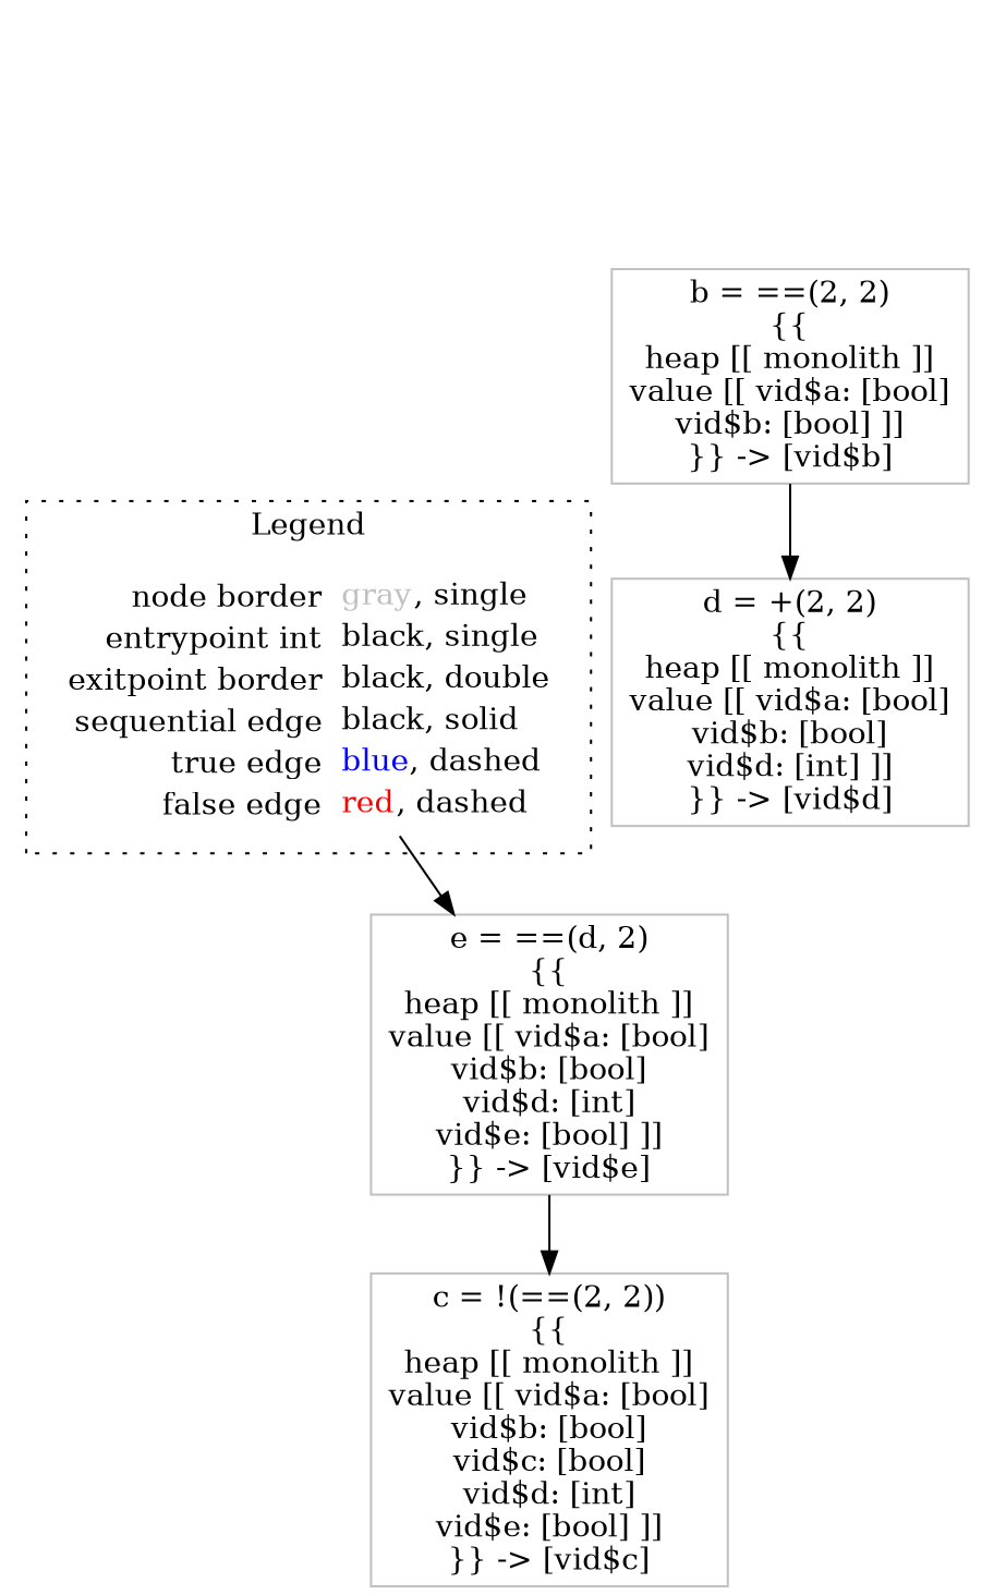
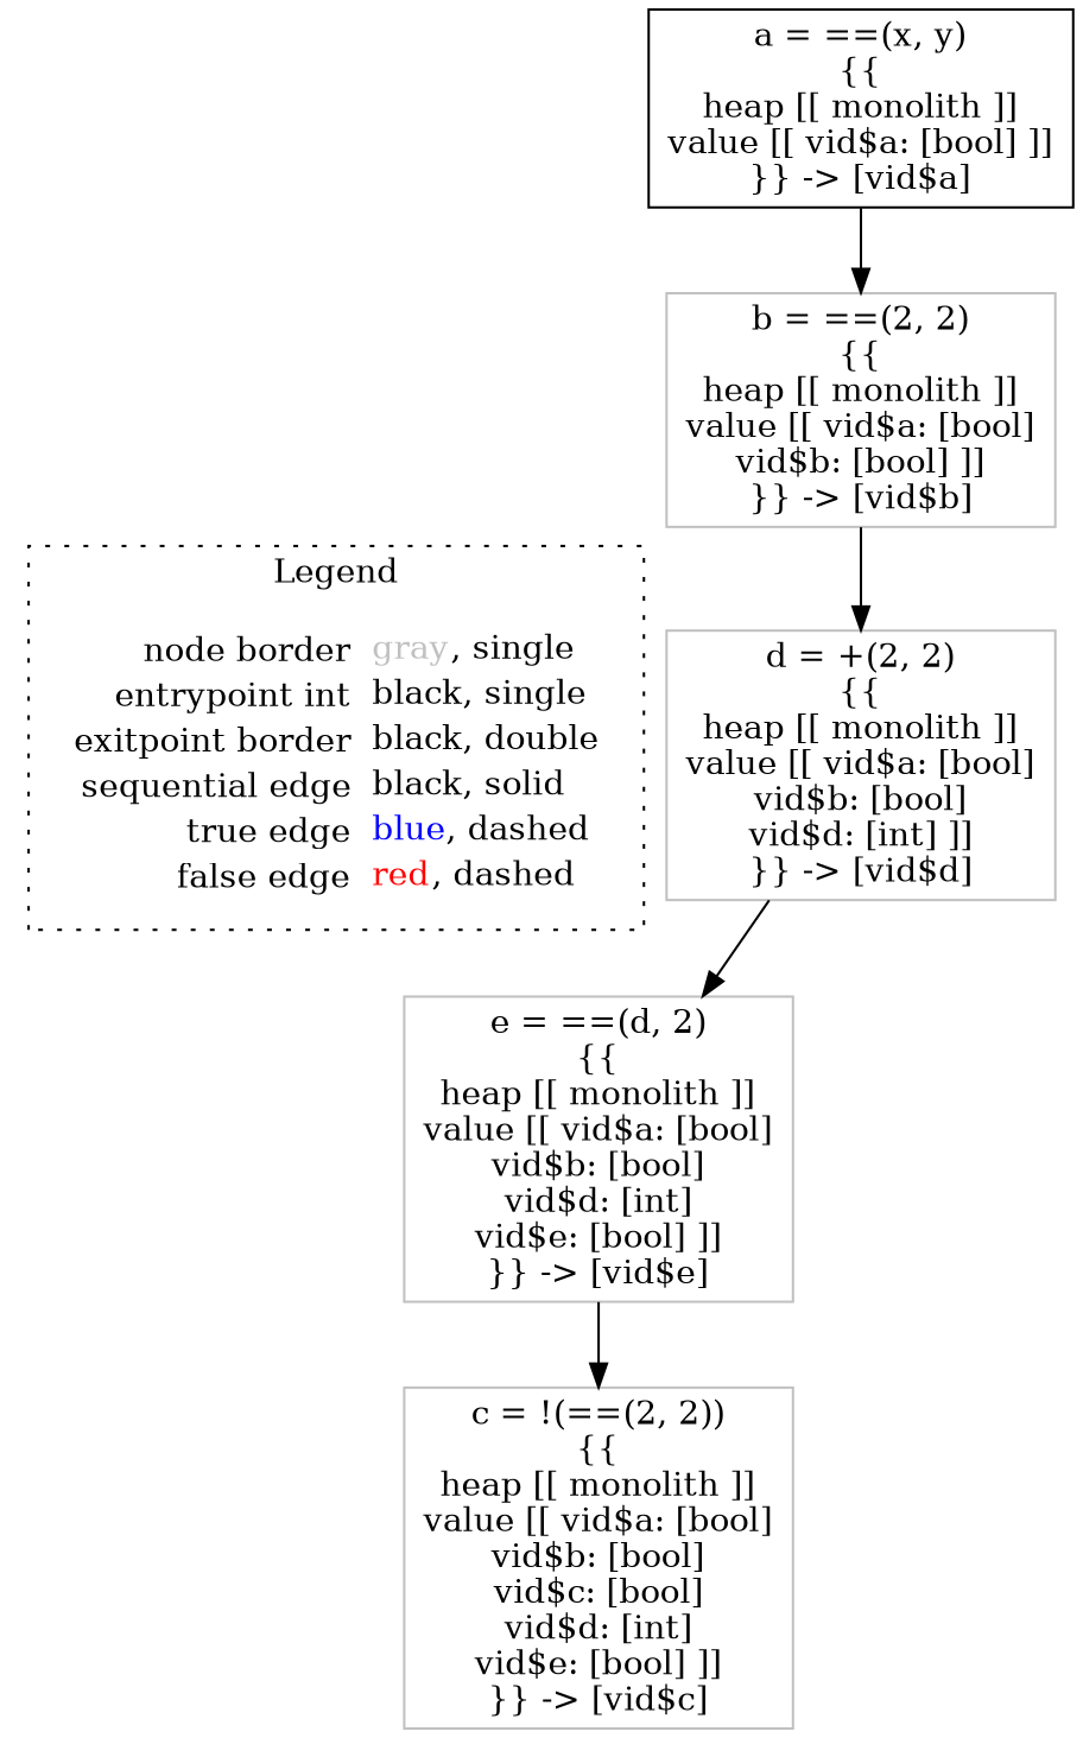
  digraph {
    node [shape=rect color=gray]
    edge [color=black]
    n1 [label=<<table border="0" cellpadding="2" cellspacing="0" cellborder="0"><tr><td align="right">node border&nbsp;</td><td align="left"><font color="gray">gray</font>, single</td></tr><tr><td align="right">entrypoint int&nbsp;</td><td align="left"><font color="black">black</font>, single</td></tr><tr><td align="right">exitpoint border&nbsp;</td><td align="left"><font color="black">black</font>, double</td></tr><tr><td align="right">sequential edge&nbsp;</td><td align="left"><font color="black">black</font>, solid</td></tr><tr><td align="right">true edge&nbsp;</td><td align="left"><font color="blue">blue</font>, dashed</td></tr><tr><td align="right">false edge&nbsp;</td><td align="left"><font color="red">red</font>, dashed</td></tr></table>> shape=plaintext color=""]
+   n2 [color=black label=<a = ==(x, y)<BR/>{{<BR/>heap [[ monolith ]]<BR/>value [[ vid$a: [bool] ]]<BR/>}} -&gt; [vid$a]>]
    n3 [label=<b = ==(2, 2)<BR/>{{<BR/>heap [[ monolith ]]<BR/>value [[ vid$a: [bool]<BR/>vid$b: [bool] ]]<BR/>}} -&gt; [vid$b]>]
    n4 [label=<d = +(2, 2)<BR/>{{<BR/>heap [[ monolith ]]<BR/>value [[ vid$a: [bool]<BR/>vid$b: [bool]<BR/>vid$d: [int] ]]<BR/>}} -&gt; [vid$d]>]
    n5 [label=<e = ==(d, 2)<BR/>{{<BR/>heap [[ monolith ]]<BR/>value [[ vid$a: [bool]<BR/>vid$b: [bool]<BR/>vid$d: [int]<BR/>vid$e: [bool] ]]<BR/>}} -&gt; [vid$e]>]
    n6 [label=<c = !(==(2, 2))<BR/>{{<BR/>heap [[ monolith ]]<BR/>value [[ vid$a: [bool]<BR/>vid$b: [bool]<BR/>vid$c: [bool]<BR/>vid$d: [int]<BR/>vid$e: [bool] ]]<BR/>}} -&gt; [vid$c]>]
    subgraph cluster_1 {
      label=Legend
      style=dotted
      n1
    }
+   n2 -> n3
    n3 -> n4
-   n1 -> n5
+   n4 -> n5
    n5 -> n6
  }
